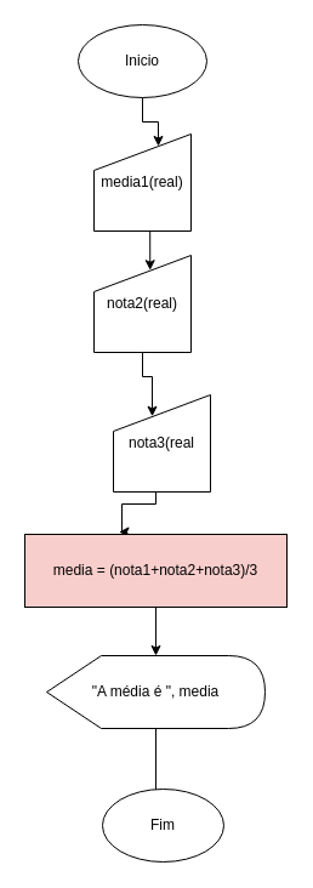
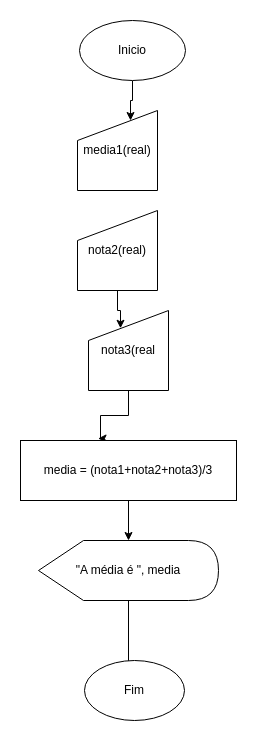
  <mxCell id="0" />
  <mxCell id="1" parent="0" />
  <mxCell id="2" style="edgeStyle=orthogonalEdgeStyle;rounded=0;orthogonalLoop=1;jettySize=auto;html=1;exitX=0.5;exitY=1;exitDx=0;exitDy=0;entryX=0.663;entryY=0.125;entryDx=0;entryDy=0;entryPerimeter=0;" edge="1" parent="1" source="3" target="9"><mxGeometry relative="1" as="geometry"><mxPoint x="130" y="100" as="targetPoint" /></mxGeometry></mxCell>
- <mxCell id="3" value="Inicio" style="ellipse;whiteSpace=wrap;html=1;" vertex="1" parent="1"><mxGeometry x="64" y="20" width="106" height="60" as="geometry" /></mxCell>
+ <mxCell id="3" value="Inicio" style="ellipse;whiteSpace=wrap;html=1;" vertex="1" parent="1"><mxGeometry x="79" y="20" width="106" height="60" as="geometry" /></mxCell>
  <mxCell id="4" style="edgeStyle=orthogonalEdgeStyle;rounded=0;orthogonalLoop=1;jettySize=auto;html=1;exitX=0.5;exitY=1;exitDx=0;exitDy=0;entryX=0.359;entryY=-0.033;entryDx=0;entryDy=0;entryPerimeter=0;" edge="1" parent="1" source="5" target="11"><mxGeometry relative="1" as="geometry"><mxPoint x="100" y="420" as="targetPoint" /><Array as="points"><mxPoint x="128" y="415" /><mxPoint x="100" y="415" /><mxPoint x="100" y="438" /></Array></mxGeometry></mxCell>
- <mxCell id="5" value="nota3(real" style="shape=manualInput;whiteSpace=wrap;html=1;" vertex="1" parent="1"><mxGeometry x="93" y="325" width="80" height="80" as="geometry" /></mxCell>
+ <mxCell id="5" value="nota3(real" style="shape=manualInput;whiteSpace=wrap;html=1;" vertex="1" parent="1"><mxGeometry x="88" y="310" width="80" height="80" as="geometry" /></mxCell>
  <mxCell id="6" style="edgeStyle=orthogonalEdgeStyle;rounded=0;orthogonalLoop=1;jettySize=auto;html=1;entryX=0.4;entryY=0.222;entryDx=0;entryDy=0;entryPerimeter=0;" edge="1" parent="1" source="7" target="5"><mxGeometry relative="1" as="geometry" /></mxCell>
  <mxCell id="7" value="nota2(real)" style="shape=manualInput;whiteSpace=wrap;html=1;" vertex="1" parent="1"><mxGeometry x="77" y="210" width="80" height="80" as="geometry" /></mxCell>
- <mxCell id="8" style="edgeStyle=orthogonalEdgeStyle;rounded=0;orthogonalLoop=1;jettySize=auto;html=1;exitX=0.5;exitY=1;exitDx=0;exitDy=0;entryX=0.578;entryY=0.153;entryDx=0;entryDy=0;entryPerimeter=0;" edge="1" parent="1" source="9" target="7"><mxGeometry relative="1" as="geometry" /></mxCell>
  <mxCell id="9" value="media1(real)" style="shape=manualInput;whiteSpace=wrap;html=1;" vertex="1" parent="1"><mxGeometry x="77" y="110" width="80" height="80" as="geometry" /></mxCell>
  <mxCell id="10" style="edgeStyle=orthogonalEdgeStyle;rounded=0;orthogonalLoop=1;jettySize=auto;html=1;" edge="1" parent="1" source="11" target="13"><mxGeometry relative="1" as="geometry" /></mxCell>
- <mxCell id="11" value="media = (nota1+nota2+nota3)/3" style="rounded=0;whiteSpace=wrap;html=1;fillColor=#f8cecc;" vertex="1" parent="1"><mxGeometry x="20" y="440" width="216" height="60" as="geometry" /></mxCell>
+ <mxCell id="11" value="media = (nota1+nota2+nota3)/3" style="rounded=0;whiteSpace=wrap;html=1;" vertex="1" parent="1"><mxGeometry x="20" y="440" width="216" height="60" as="geometry" /></mxCell>
  <mxCell id="12" style="edgeStyle=orthogonalEdgeStyle;rounded=0;orthogonalLoop=1;jettySize=auto;html=1;entryX=0.44;entryY=0.167;entryDx=0;entryDy=0;entryPerimeter=0;" edge="1" parent="1" source="13" target="14"><mxGeometry relative="1" as="geometry" /></mxCell>
  <mxCell id="13" value="&quot;A média é &quot;, media" style="shape=display;whiteSpace=wrap;html=1;" vertex="1" parent="1"><mxGeometry x="38" y="540" width="180" height="60" as="geometry" /></mxCell>
- <mxCell id="14" value="Fim" style="ellipse;whiteSpace=wrap;html=1;" vertex="1" parent="1"><mxGeometry x="84" y="650" width="100" height="60" as="geometry" /></mxCell>
+ <mxCell id="14" value="Fim" style="ellipse;whiteSpace=wrap;html=1;" vertex="1" parent="1"><mxGeometry x="84" y="660" width="100" height="60" as="geometry" /></mxCell>
